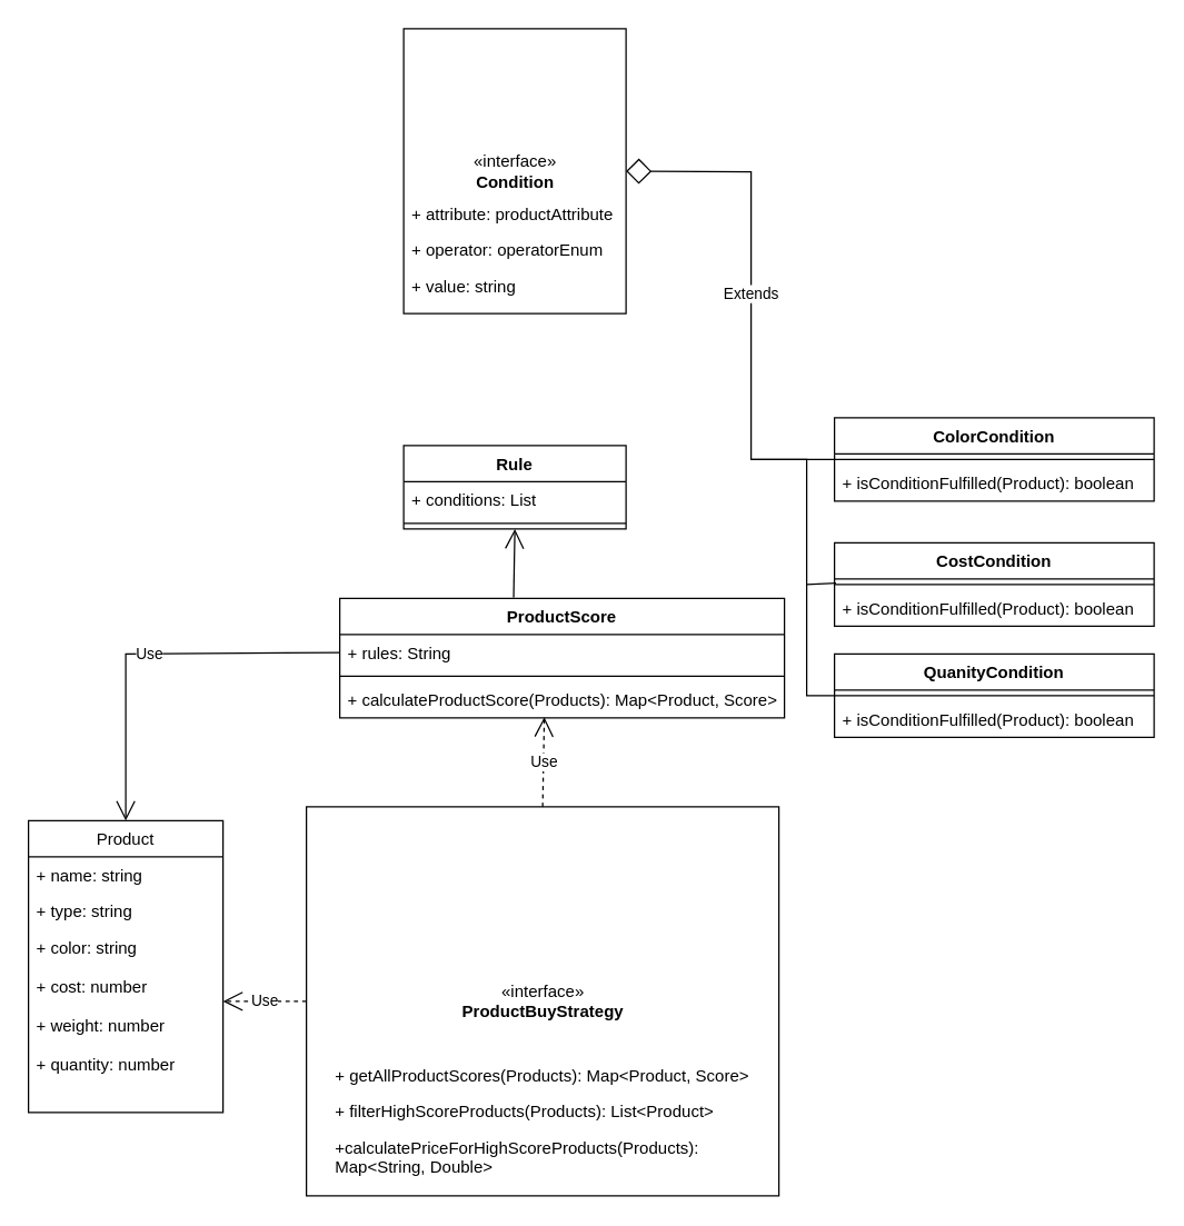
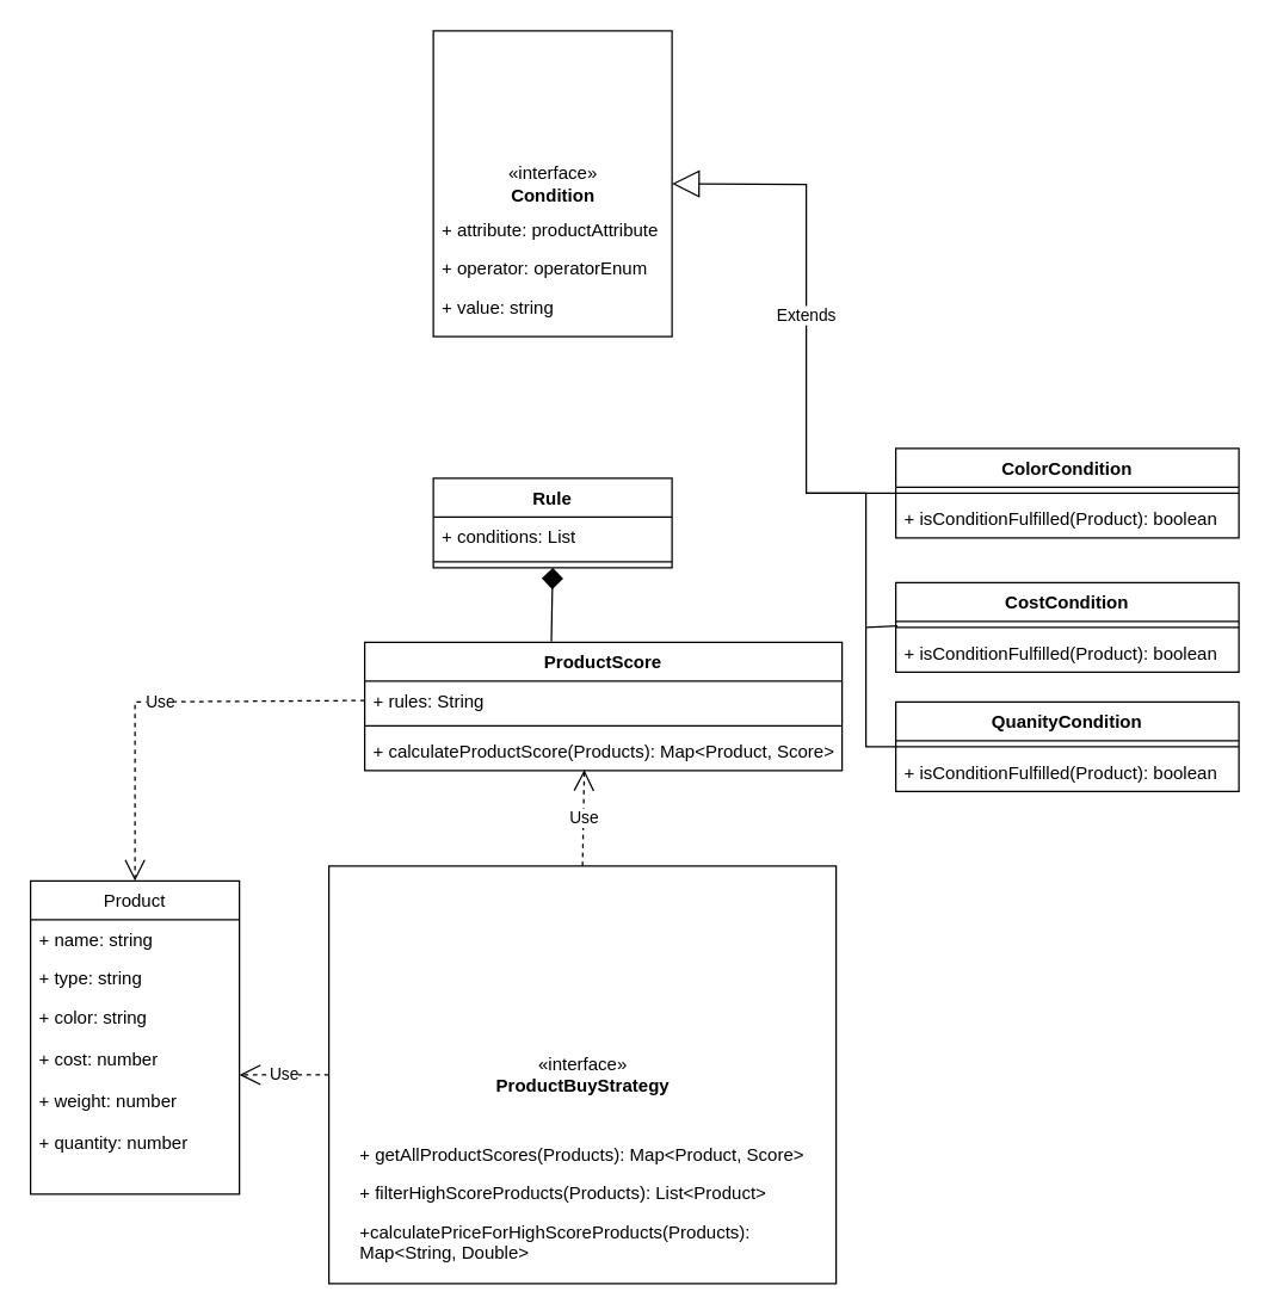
  <mxCell id="0" />
  <mxCell id="1" parent="0" />
  <mxCell id="2" value="Product" style="swimlane;fontStyle=0;childLayout=stackLayout;horizontal=1;startSize=26;fillColor=none;horizontalStack=0;resizeParent=1;resizeParentMax=0;resizeLast=0;collapsible=1;marginBottom=0;" vertex="1" parent="1"><mxGeometry x="20" y="590" width="140" height="210" as="geometry" /></mxCell>
  <mxCell id="3" value="+ name: string" style="text;strokeColor=none;fillColor=none;align=left;verticalAlign=top;spacingLeft=4;spacingRight=4;overflow=hidden;rotatable=0;points=[[0,0.5],[1,0.5]];portConstraint=eastwest;" vertex="1" parent="2"><mxGeometry y="26" width="140" height="26" as="geometry" /></mxCell>
  <mxCell id="4" value="+ type: string" style="text;strokeColor=none;fillColor=none;align=left;verticalAlign=top;spacingLeft=4;spacingRight=4;overflow=hidden;rotatable=0;points=[[0,0.5],[1,0.5]];portConstraint=eastwest;" vertex="1" parent="2"><mxGeometry y="52" width="140" height="26" as="geometry" /></mxCell>
  <mxCell id="5" value="+ color: string&#10;&#10;+ cost: number&#10;&#10;+ weight: number&#10;&#10;+ quantity: number" style="text;strokeColor=none;fillColor=none;align=left;verticalAlign=top;spacingLeft=4;spacingRight=4;overflow=hidden;rotatable=0;points=[[0,0.5],[1,0.5]];portConstraint=eastwest;" vertex="1" parent="2"><mxGeometry y="78" width="140" height="132" as="geometry" /></mxCell>
  <mxCell id="6" value="«interface»&lt;br&gt;&lt;b&gt;Condition&lt;/b&gt;" style="html=1;" vertex="1" parent="1"><mxGeometry x="290" y="20" width="160" height="205" as="geometry" /></mxCell>
  <mxCell id="7" value="ColorCondition" style="swimlane;fontStyle=1;align=center;verticalAlign=top;childLayout=stackLayout;horizontal=1;startSize=26;horizontalStack=0;resizeParent=1;resizeParentMax=0;resizeLast=0;collapsible=1;marginBottom=0;" vertex="1" parent="1"><mxGeometry x="600" y="300" width="230" height="60" as="geometry" /></mxCell>
  <mxCell id="8" value="" style="line;strokeWidth=1;fillColor=none;align=left;verticalAlign=middle;spacingTop=-1;spacingLeft=3;spacingRight=3;rotatable=0;labelPosition=right;points=[];portConstraint=eastwest;strokeColor=inherit;" vertex="1" parent="7"><mxGeometry y="26" width="230" height="8" as="geometry" /></mxCell>
  <mxCell id="9" value="+ isConditionFulfilled(Product): boolean" style="text;strokeColor=none;fillColor=none;align=left;verticalAlign=top;spacingLeft=4;spacingRight=4;overflow=hidden;rotatable=0;points=[[0,0.5],[1,0.5]];portConstraint=eastwest;" vertex="1" parent="7"><mxGeometry y="34" width="230" height="26" as="geometry" /></mxCell>
  <mxCell id="10" value="QuanityCondition" style="swimlane;fontStyle=1;align=center;verticalAlign=top;childLayout=stackLayout;horizontal=1;startSize=26;horizontalStack=0;resizeParent=1;resizeParentMax=0;resizeLast=0;collapsible=1;marginBottom=0;" vertex="1" parent="1"><mxGeometry x="600" y="470" width="230" height="60" as="geometry" /></mxCell>
  <mxCell id="11" value="" style="line;strokeWidth=1;fillColor=none;align=left;verticalAlign=middle;spacingTop=-1;spacingLeft=3;spacingRight=3;rotatable=0;labelPosition=right;points=[];portConstraint=eastwest;strokeColor=inherit;" vertex="1" parent="10"><mxGeometry y="26" width="230" height="8" as="geometry" /></mxCell>
  <mxCell id="12" value="+ isConditionFulfilled(Product): boolean" style="text;strokeColor=none;fillColor=none;align=left;verticalAlign=top;spacingLeft=4;spacingRight=4;overflow=hidden;rotatable=0;points=[[0,0.5],[1,0.5]];portConstraint=eastwest;" vertex="1" parent="10"><mxGeometry y="34" width="230" height="26" as="geometry" /></mxCell>
  <mxCell id="13" value="CostCondition" style="swimlane;fontStyle=1;align=center;verticalAlign=top;childLayout=stackLayout;horizontal=1;startSize=26;horizontalStack=0;resizeParent=1;resizeParentMax=0;resizeLast=0;collapsible=1;marginBottom=0;" vertex="1" parent="1"><mxGeometry x="600" y="390" width="230" height="60" as="geometry" /></mxCell>
  <mxCell id="14" value="" style="line;strokeWidth=1;fillColor=none;align=left;verticalAlign=middle;spacingTop=-1;spacingLeft=3;spacingRight=3;rotatable=0;labelPosition=right;points=[];portConstraint=eastwest;strokeColor=inherit;" vertex="1" parent="13"><mxGeometry y="26" width="230" height="8" as="geometry" /></mxCell>
  <mxCell id="15" value="+ isConditionFulfilled(Product): boolean" style="text;strokeColor=none;fillColor=none;align=left;verticalAlign=top;spacingLeft=4;spacingRight=4;overflow=hidden;rotatable=0;points=[[0,0.5],[1,0.5]];portConstraint=eastwest;" vertex="1" parent="13"><mxGeometry y="34" width="230" height="26" as="geometry" /></mxCell>
  <mxCell id="16" value="Rule" style="swimlane;fontStyle=1;align=center;verticalAlign=top;childLayout=stackLayout;horizontal=1;startSize=26;horizontalStack=0;resizeParent=1;resizeParentMax=0;resizeLast=0;collapsible=1;marginBottom=0;" vertex="1" parent="1"><mxGeometry x="290" y="320" width="160" height="60" as="geometry" /></mxCell>
  <mxCell id="17" value="+ conditions: List" style="text;strokeColor=none;fillColor=none;align=left;verticalAlign=top;spacingLeft=4;spacingRight=4;overflow=hidden;rotatable=0;points=[[0,0.5],[1,0.5]];portConstraint=eastwest;" vertex="1" parent="16"><mxGeometry y="26" width="160" height="26" as="geometry" /></mxCell>
  <mxCell id="18" value="" style="line;strokeWidth=1;fillColor=none;align=left;verticalAlign=middle;spacingTop=-1;spacingLeft=3;spacingRight=3;rotatable=0;labelPosition=right;points=[];portConstraint=eastwest;strokeColor=inherit;" vertex="1" parent="16"><mxGeometry y="52" width="160" height="8" as="geometry" /></mxCell>
  <mxCell id="19" value="ProductScore" style="swimlane;fontStyle=1;align=center;verticalAlign=top;childLayout=stackLayout;horizontal=1;startSize=26;horizontalStack=0;resizeParent=1;resizeParentMax=0;resizeLast=0;collapsible=1;marginBottom=0;" vertex="1" parent="1"><mxGeometry x="244" y="430" width="320" height="86" as="geometry" /></mxCell>
  <mxCell id="20" value="+ rules: String" style="text;strokeColor=none;fillColor=none;align=left;verticalAlign=top;spacingLeft=4;spacingRight=4;overflow=hidden;rotatable=0;points=[[0,0.5],[1,0.5]];portConstraint=eastwest;" vertex="1" parent="19"><mxGeometry y="26" width="320" height="26" as="geometry" /></mxCell>
  <mxCell id="21" value="" style="line;strokeWidth=1;fillColor=none;align=left;verticalAlign=middle;spacingTop=-1;spacingLeft=3;spacingRight=3;rotatable=0;labelPosition=right;points=[];portConstraint=eastwest;strokeColor=inherit;" vertex="1" parent="19"><mxGeometry y="52" width="320" height="8" as="geometry" /></mxCell>
  <mxCell id="22" value="+ calculateProductScore(Products): Map&lt;Product, Score&gt;" style="text;strokeColor=none;fillColor=none;align=left;verticalAlign=top;spacingLeft=4;spacingRight=4;overflow=hidden;rotatable=0;points=[[0,0.5],[1,0.5]];portConstraint=eastwest;" vertex="1" parent="19"><mxGeometry y="60" width="320" height="26" as="geometry" /></mxCell>
  <mxCell id="23" value="«interface»&lt;br&gt;&lt;b&gt;ProductBuyStrategy&lt;/b&gt;" style="html=1;" vertex="1" parent="1"><mxGeometry x="220" y="580" width="340" height="280" as="geometry" /></mxCell>
  <mxCell id="24" value="+ getAllProductScores(Products): Map&lt;Product, Score&gt;&#10;" style="text;strokeColor=none;fillColor=none;align=left;verticalAlign=top;spacingLeft=4;spacingRight=4;overflow=hidden;rotatable=0;points=[[0,0.5],[1,0.5]];portConstraint=eastwest;" vertex="1" parent="1"><mxGeometry x="235" y="760" width="330" height="26" as="geometry" /></mxCell>
  <mxCell id="25" value="+ filterHighScoreProducts(Products): List&lt;Product&gt;&#10;" style="text;strokeColor=none;fillColor=none;align=left;verticalAlign=top;spacingLeft=4;spacingRight=4;overflow=hidden;rotatable=0;points=[[0,0.5],[1,0.5]];portConstraint=eastwest;" vertex="1" parent="1"><mxGeometry x="235" y="786" width="330" height="26" as="geometry" /></mxCell>
  <mxCell id="26" value="+calculatePriceForHighScoreProducts(Products): &#10;Map&lt;String, Double&gt;&#10;" style="text;strokeColor=none;fillColor=none;align=left;verticalAlign=top;spacingLeft=4;spacingRight=4;overflow=hidden;rotatable=0;points=[[0,0.5],[1,0.5]];portConstraint=eastwest;" vertex="1" parent="1"><mxGeometry x="235" y="812" width="330" height="48" as="geometry" /></mxCell>
- <mxCell id="27" value="Extends" style="endArrow=diamond;endSize=16;endFill=0;html=1;rounded=0;entryX=1;entryY=0.5;entryDx=0;entryDy=0;exitX=0;exitY=0.5;exitDx=0;exitDy=0;" edge="1" parent="1" source="7" target="6"><mxGeometry width="160" relative="1" as="geometry"><mxPoint x="290" y="470" as="sourcePoint" /><mxPoint x="450" y="470" as="targetPoint" /><Array as="points"><mxPoint x="540" y="330" /><mxPoint x="540" y="123" /></Array></mxGeometry></mxCell>
+ <mxCell id="27" value="Extends" style="endArrow=block;endSize=16;endFill=0;html=1;rounded=0;entryX=1;entryY=0.5;entryDx=0;entryDy=0;exitX=0;exitY=0.5;exitDx=0;exitDy=0;" edge="1" parent="1" source="7" target="6"><mxGeometry width="160" relative="1" as="geometry"><mxPoint x="290" y="470" as="sourcePoint" /><mxPoint x="450" y="470" as="targetPoint" /><Array as="points"><mxPoint x="540" y="330" /><mxPoint x="540" y="123" /></Array></mxGeometry></mxCell>
  <mxCell id="28" value="" style="endArrow=none;html=1;rounded=0;exitX=0.005;exitY=0.375;exitDx=0;exitDy=0;exitPerimeter=0;" edge="1" parent="1" source="14"><mxGeometry width="50" height="50" relative="1" as="geometry"><mxPoint x="350" y="490" as="sourcePoint" /><mxPoint x="540" y="330" as="targetPoint" /><Array as="points"><mxPoint x="580" y="420" /><mxPoint x="580" y="330" /></Array></mxGeometry></mxCell>
  <mxCell id="29" value="" style="endArrow=none;html=1;rounded=0;entryX=0;entryY=0.5;entryDx=0;entryDy=0;" edge="1" parent="1" target="10"><mxGeometry width="50" height="50" relative="1" as="geometry"><mxPoint x="580" y="420" as="sourcePoint" /><mxPoint x="400" y="440" as="targetPoint" /><Array as="points"><mxPoint x="580" y="500" /></Array></mxGeometry></mxCell>
  <mxCell id="30" value="Use" style="endArrow=open;endSize=12;dashed=1;html=1;rounded=0;exitX=0.5;exitY=0;exitDx=0;exitDy=0;entryX=0.46;entryY=0.977;entryDx=0;entryDy=0;entryPerimeter=0;" edge="1" parent="1" source="23" target="22"><mxGeometry width="160" relative="1" as="geometry"><mxPoint x="290" y="720" as="sourcePoint" /><mxPoint x="450" y="720" as="targetPoint" /></mxGeometry></mxCell>
  <mxCell id="31" value="Use" style="endArrow=open;endSize=12;dashed=1;html=1;rounded=0;exitX=0;exitY=0.5;exitDx=0;exitDy=0;entryX=1;entryY=0.394;entryDx=0;entryDy=0;entryPerimeter=0;" edge="1" parent="1" source="23" target="5"><mxGeometry width="160" relative="1" as="geometry"><mxPoint x="290" y="720" as="sourcePoint" /><mxPoint x="450" y="720" as="targetPoint" /></mxGeometry></mxCell>
- <mxCell id="32" value="Use" style="endArrow=open;endSize=12;dashed=0;html=1;rounded=0;exitX=0;exitY=0.5;exitDx=0;exitDy=0;entryX=0.5;entryY=0;entryDx=0;entryDy=0;" edge="1" parent="1" source="20" target="2"><mxGeometry width="160" relative="1" as="geometry"><mxPoint x="290" y="720" as="sourcePoint" /><mxPoint x="450" y="720" as="targetPoint" /><Array as="points"><mxPoint x="90" y="470" /></Array></mxGeometry></mxCell>
- <mxCell id="33" value="" style="endArrow=open;endFill=1;endSize=12;html=1;rounded=0;entryX=0.5;entryY=1;entryDx=0;entryDy=0;exitX=0.391;exitY=-0.007;exitDx=0;exitDy=0;exitPerimeter=0;" edge="1" parent="1" source="19" target="16"><mxGeometry width="160" relative="1" as="geometry"><mxPoint x="290" y="530" as="sourcePoint" /><mxPoint x="450" y="530" as="targetPoint" /></mxGeometry></mxCell>
+ <mxCell id="32" value="Use" style="endArrow=open;endSize=12;dashed=1;html=1;rounded=0;exitX=0;exitY=0.5;exitDx=0;exitDy=0;entryX=0.5;entryY=0;entryDx=0;entryDy=0;" edge="1" parent="1" source="20" target="2"><mxGeometry width="160" relative="1" as="geometry"><mxPoint x="290" y="720" as="sourcePoint" /><mxPoint x="450" y="720" as="targetPoint" /><Array as="points"><mxPoint x="90" y="470" /></Array></mxGeometry></mxCell>
+ <mxCell id="33" value="" style="endArrow=diamond;endFill=1;endSize=12;html=1;rounded=0;entryX=0.5;entryY=1;entryDx=0;entryDy=0;exitX=0.391;exitY=-0.007;exitDx=0;exitDy=0;exitPerimeter=0;" edge="1" parent="1" source="19" target="16"><mxGeometry width="160" relative="1" as="geometry"><mxPoint x="290" y="530" as="sourcePoint" /><mxPoint x="450" y="530" as="targetPoint" /></mxGeometry></mxCell>
  <mxCell id="34" value="+ attribute: productAttribute" style="text;strokeColor=none;fillColor=none;align=left;verticalAlign=top;spacingLeft=4;spacingRight=4;overflow=hidden;rotatable=0;points=[[0,0.5],[1,0.5]];portConstraint=eastwest;" vertex="1" parent="1"><mxGeometry x="290" y="140" width="160" height="26" as="geometry" /></mxCell>
  <mxCell id="35" value="+ operator: operatorEnum" style="text;strokeColor=none;fillColor=none;align=left;verticalAlign=top;spacingLeft=4;spacingRight=4;overflow=hidden;rotatable=0;points=[[0,0.5],[1,0.5]];portConstraint=eastwest;" vertex="1" parent="1"><mxGeometry x="290" y="166" width="160" height="26" as="geometry" /></mxCell>
  <mxCell id="36" value="+ value: string" style="text;strokeColor=none;fillColor=none;align=left;verticalAlign=top;spacingLeft=4;spacingRight=4;overflow=hidden;rotatable=0;points=[[0,0.5],[1,0.5]];portConstraint=eastwest;" vertex="1" parent="1"><mxGeometry x="290" y="192" width="160" height="26" as="geometry" /></mxCell>
